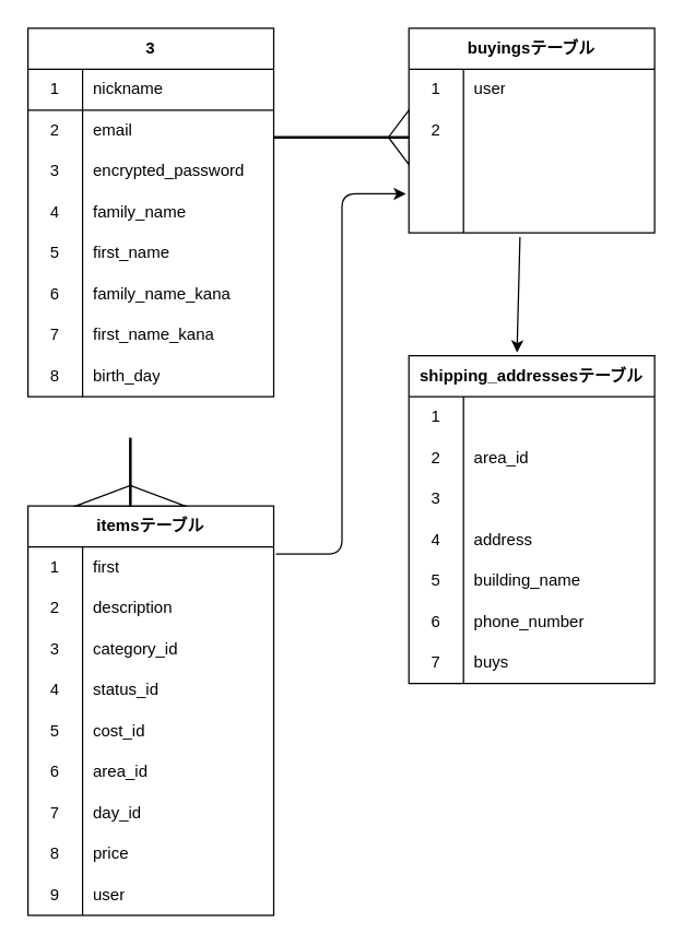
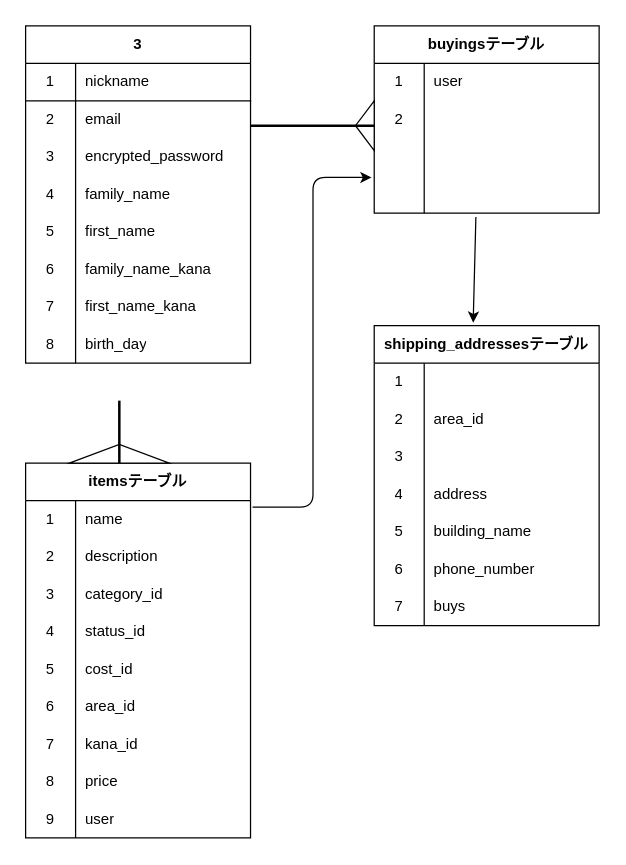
  <mxCell id="0" />
  <mxCell id="1" parent="0" />
  <mxCell id="2" value="3" style="shape=table;html=1;whiteSpace=wrap;startSize=30;container=1;collapsible=0;childLayout=tableLayout;fixedRows=1;rowLines=0;fontStyle=1;align=center;" parent="1" vertex="1"><mxGeometry x="20" y="20" width="180" height="270" as="geometry" /></mxCell>
  <mxCell id="3" value="" style="shape=partialRectangle;html=1;whiteSpace=wrap;collapsible=0;dropTarget=0;pointerEvents=0;fillColor=none;top=0;left=0;bottom=1;right=0;points=[[0,0.5],[1,0.5]];portConstraint=eastwest;" parent="2" vertex="1"><mxGeometry y="30" width="180" height="30" as="geometry" /></mxCell>
  <mxCell id="4" value="1" style="shape=partialRectangle;html=1;whiteSpace=wrap;connectable=0;fillColor=none;top=0;left=0;bottom=0;right=0;overflow=hidden;" parent="3" vertex="1"><mxGeometry width="40" height="30" as="geometry" /></mxCell>
  <mxCell id="5" value="nickname" style="shape=partialRectangle;html=1;whiteSpace=wrap;connectable=0;fillColor=none;top=0;left=0;bottom=0;right=0;align=left;spacingLeft=6;overflow=hidden;" parent="3" vertex="1"><mxGeometry x="40" width="140" height="30" as="geometry" /></mxCell>
  <mxCell id="6" value="" style="shape=partialRectangle;html=1;whiteSpace=wrap;collapsible=0;dropTarget=0;pointerEvents=0;fillColor=none;top=0;left=0;bottom=0;right=0;points=[[0,0.5],[1,0.5]];portConstraint=eastwest;" parent="2" vertex="1"><mxGeometry y="60" width="180" height="30" as="geometry" /></mxCell>
  <mxCell id="7" value="2" style="shape=partialRectangle;html=1;whiteSpace=wrap;connectable=0;fillColor=none;top=0;left=0;bottom=0;right=0;overflow=hidden;" parent="6" vertex="1"><mxGeometry width="40" height="30" as="geometry" /></mxCell>
  <mxCell id="8" value="email" style="shape=partialRectangle;html=1;whiteSpace=wrap;connectable=0;fillColor=none;top=0;left=0;bottom=0;right=0;align=left;spacingLeft=6;overflow=hidden;" parent="6" vertex="1"><mxGeometry x="40" width="140" height="30" as="geometry" /></mxCell>
  <mxCell id="9" value="" style="shape=partialRectangle;html=1;whiteSpace=wrap;collapsible=0;dropTarget=0;pointerEvents=0;fillColor=none;top=0;left=0;bottom=0;right=0;points=[[0,0.5],[1,0.5]];portConstraint=eastwest;" parent="2" vertex="1"><mxGeometry y="90" width="180" height="30" as="geometry" /></mxCell>
  <mxCell id="10" value="3" style="shape=partialRectangle;html=1;whiteSpace=wrap;connectable=0;fillColor=none;top=0;left=0;bottom=0;right=0;overflow=hidden;" parent="9" vertex="1"><mxGeometry width="40" height="30" as="geometry" /></mxCell>
  <mxCell id="11" value="encrypted_password" style="shape=partialRectangle;html=1;whiteSpace=wrap;connectable=0;fillColor=none;top=0;left=0;bottom=0;right=0;align=left;spacingLeft=6;overflow=hidden;" parent="9" vertex="1"><mxGeometry x="40" width="140" height="30" as="geometry" /></mxCell>
  <mxCell id="12" value="" style="shape=partialRectangle;html=1;whiteSpace=wrap;collapsible=0;dropTarget=0;pointerEvents=0;fillColor=none;top=0;left=0;bottom=0;right=0;points=[[0,0.5],[1,0.5]];portConstraint=eastwest;" parent="2" vertex="1"><mxGeometry y="120" width="180" height="30" as="geometry" /></mxCell>
  <mxCell id="13" value="4" style="shape=partialRectangle;html=1;whiteSpace=wrap;connectable=0;fillColor=none;top=0;left=0;bottom=0;right=0;overflow=hidden;" parent="12" vertex="1"><mxGeometry width="40" height="30" as="geometry" /></mxCell>
  <mxCell id="14" value="family_name" style="shape=partialRectangle;html=1;whiteSpace=wrap;connectable=0;fillColor=none;top=0;left=0;bottom=0;right=0;align=left;spacingLeft=6;overflow=hidden;" parent="12" vertex="1"><mxGeometry x="40" width="140" height="30" as="geometry" /></mxCell>
  <mxCell id="15" value="" style="shape=partialRectangle;html=1;whiteSpace=wrap;collapsible=0;dropTarget=0;pointerEvents=0;fillColor=none;top=0;left=0;bottom=0;right=0;points=[[0,0.5],[1,0.5]];portConstraint=eastwest;" parent="2" vertex="1"><mxGeometry y="150" width="180" height="30" as="geometry" /></mxCell>
  <mxCell id="16" value="5" style="shape=partialRectangle;html=1;whiteSpace=wrap;connectable=0;fillColor=none;top=0;left=0;bottom=0;right=0;overflow=hidden;" parent="15" vertex="1"><mxGeometry width="40" height="30" as="geometry" /></mxCell>
  <mxCell id="17" value="first_name" style="shape=partialRectangle;html=1;whiteSpace=wrap;connectable=0;fillColor=none;top=0;left=0;bottom=0;right=0;align=left;spacingLeft=6;overflow=hidden;" parent="15" vertex="1"><mxGeometry x="40" width="140" height="30" as="geometry" /></mxCell>
  <mxCell id="18" value="" style="shape=partialRectangle;html=1;whiteSpace=wrap;collapsible=0;dropTarget=0;pointerEvents=0;fillColor=none;top=0;left=0;bottom=0;right=0;points=[[0,0.5],[1,0.5]];portConstraint=eastwest;" parent="2" vertex="1"><mxGeometry y="180" width="180" height="30" as="geometry" /></mxCell>
  <mxCell id="19" value="6" style="shape=partialRectangle;html=1;whiteSpace=wrap;connectable=0;fillColor=none;top=0;left=0;bottom=0;right=0;overflow=hidden;" parent="18" vertex="1"><mxGeometry width="40" height="30" as="geometry" /></mxCell>
  <mxCell id="20" value="family_name_kana" style="shape=partialRectangle;html=1;whiteSpace=wrap;connectable=0;fillColor=none;top=0;left=0;bottom=0;right=0;align=left;spacingLeft=6;overflow=hidden;" parent="18" vertex="1"><mxGeometry x="40" width="140" height="30" as="geometry" /></mxCell>
  <mxCell id="21" value="" style="shape=partialRectangle;html=1;whiteSpace=wrap;collapsible=0;dropTarget=0;pointerEvents=0;fillColor=none;top=0;left=0;bottom=0;right=0;points=[[0,0.5],[1,0.5]];portConstraint=eastwest;" parent="2" vertex="1"><mxGeometry y="210" width="180" height="30" as="geometry" /></mxCell>
  <mxCell id="22" value="7" style="shape=partialRectangle;html=1;whiteSpace=wrap;connectable=0;fillColor=none;top=0;left=0;bottom=0;right=0;overflow=hidden;" parent="21" vertex="1"><mxGeometry width="40" height="30" as="geometry" /></mxCell>
  <mxCell id="23" value="first_name_kana" style="shape=partialRectangle;html=1;whiteSpace=wrap;connectable=0;fillColor=none;top=0;left=0;bottom=0;right=0;align=left;spacingLeft=6;overflow=hidden;" parent="21" vertex="1"><mxGeometry x="40" width="140" height="30" as="geometry" /></mxCell>
  <mxCell id="24" value="" style="shape=partialRectangle;html=1;whiteSpace=wrap;collapsible=0;dropTarget=0;pointerEvents=0;fillColor=none;top=0;left=0;bottom=0;right=0;points=[[0,0.5],[1,0.5]];portConstraint=eastwest;" parent="2" vertex="1"><mxGeometry y="240" width="180" height="30" as="geometry" /></mxCell>
  <mxCell id="25" value="8" style="shape=partialRectangle;html=1;whiteSpace=wrap;connectable=0;fillColor=none;top=0;left=0;bottom=0;right=0;overflow=hidden;" parent="24" vertex="1"><mxGeometry width="40" height="30" as="geometry" /></mxCell>
  <mxCell id="26" value="birth_day" style="shape=partialRectangle;html=1;whiteSpace=wrap;connectable=0;fillColor=none;top=0;left=0;bottom=0;right=0;align=left;spacingLeft=6;overflow=hidden;" parent="24" vertex="1"><mxGeometry x="40" width="140" height="30" as="geometry" /></mxCell>
  <mxCell id="27" value="itemsテーブル" style="shape=table;html=1;whiteSpace=wrap;startSize=30;container=1;collapsible=0;childLayout=tableLayout;fixedRows=1;rowLines=0;fontStyle=1;align=center;" parent="1" vertex="1"><mxGeometry x="20" y="370" width="180" height="300" as="geometry" /></mxCell>
  <mxCell id="28" value="" style="shape=partialRectangle;html=1;whiteSpace=wrap;collapsible=0;dropTarget=0;pointerEvents=0;fillColor=none;top=0;left=0;bottom=0;right=0;points=[[0,0.5],[1,0.5]];portConstraint=eastwest;" parent="27" vertex="1"><mxGeometry y="30" width="180" height="30" as="geometry" /></mxCell>
  <mxCell id="29" value="1" style="shape=partialRectangle;html=1;whiteSpace=wrap;connectable=0;fillColor=none;top=0;left=0;bottom=0;right=0;overflow=hidden;" parent="28" vertex="1"><mxGeometry width="40" height="30" as="geometry" /></mxCell>
- <mxCell id="30" value="first" style="shape=partialRectangle;html=1;whiteSpace=wrap;connectable=0;fillColor=none;top=0;left=0;bottom=0;right=0;align=left;spacingLeft=6;overflow=hidden;" parent="28" vertex="1"><mxGeometry x="40" width="140" height="30" as="geometry" /></mxCell>
+ <mxCell id="30" value="name" style="shape=partialRectangle;html=1;whiteSpace=wrap;connectable=0;fillColor=none;top=0;left=0;bottom=0;right=0;align=left;spacingLeft=6;overflow=hidden;" parent="28" vertex="1"><mxGeometry x="40" width="140" height="30" as="geometry" /></mxCell>
  <mxCell id="31" value="" style="shape=partialRectangle;html=1;whiteSpace=wrap;collapsible=0;dropTarget=0;pointerEvents=0;fillColor=none;top=0;left=0;bottom=0;right=0;points=[[0,0.5],[1,0.5]];portConstraint=eastwest;" parent="27" vertex="1"><mxGeometry y="60" width="180" height="30" as="geometry" /></mxCell>
  <mxCell id="32" value="2" style="shape=partialRectangle;html=1;whiteSpace=wrap;connectable=0;fillColor=none;top=0;left=0;bottom=0;right=0;overflow=hidden;" parent="31" vertex="1"><mxGeometry width="40" height="30" as="geometry" /></mxCell>
  <mxCell id="33" value="description" style="shape=partialRectangle;html=1;whiteSpace=wrap;connectable=0;fillColor=none;top=0;left=0;bottom=0;right=0;align=left;spacingLeft=6;overflow=hidden;" parent="31" vertex="1"><mxGeometry x="40" width="140" height="30" as="geometry" /></mxCell>
  <mxCell id="34" value="" style="shape=partialRectangle;html=1;whiteSpace=wrap;collapsible=0;dropTarget=0;pointerEvents=0;fillColor=none;top=0;left=0;bottom=0;right=0;points=[[0,0.5],[1,0.5]];portConstraint=eastwest;" parent="27" vertex="1"><mxGeometry y="90" width="180" height="30" as="geometry" /></mxCell>
  <mxCell id="35" value="3" style="shape=partialRectangle;html=1;whiteSpace=wrap;connectable=0;fillColor=none;top=0;left=0;bottom=0;right=0;overflow=hidden;" parent="34" vertex="1"><mxGeometry width="40" height="30" as="geometry" /></mxCell>
  <mxCell id="36" value="category_id" style="shape=partialRectangle;html=1;whiteSpace=wrap;connectable=0;fillColor=none;top=0;left=0;bottom=0;right=0;align=left;spacingLeft=6;overflow=hidden;" parent="34" vertex="1"><mxGeometry x="40" width="140" height="30" as="geometry" /></mxCell>
  <mxCell id="37" value="" style="shape=partialRectangle;html=1;whiteSpace=wrap;collapsible=0;dropTarget=0;pointerEvents=0;fillColor=none;top=0;left=0;bottom=0;right=0;points=[[0,0.5],[1,0.5]];portConstraint=eastwest;" parent="27" vertex="1"><mxGeometry y="120" width="180" height="30" as="geometry" /></mxCell>
  <mxCell id="38" value="4" style="shape=partialRectangle;html=1;whiteSpace=wrap;connectable=0;fillColor=none;top=0;left=0;bottom=0;right=0;overflow=hidden;" parent="37" vertex="1"><mxGeometry width="40" height="30" as="geometry" /></mxCell>
  <mxCell id="39" value="status_id" style="shape=partialRectangle;html=1;whiteSpace=wrap;connectable=0;fillColor=none;top=0;left=0;bottom=0;right=0;align=left;spacingLeft=6;overflow=hidden;" parent="37" vertex="1"><mxGeometry x="40" width="140" height="30" as="geometry" /></mxCell>
  <mxCell id="40" value="" style="shape=partialRectangle;html=1;whiteSpace=wrap;collapsible=0;dropTarget=0;pointerEvents=0;fillColor=none;top=0;left=0;bottom=0;right=0;points=[[0,0.5],[1,0.5]];portConstraint=eastwest;" parent="27" vertex="1"><mxGeometry y="150" width="180" height="30" as="geometry" /></mxCell>
  <mxCell id="41" value="5" style="shape=partialRectangle;html=1;whiteSpace=wrap;connectable=0;fillColor=none;top=0;left=0;bottom=0;right=0;overflow=hidden;" parent="40" vertex="1"><mxGeometry width="40" height="30" as="geometry" /></mxCell>
  <mxCell id="42" value="cost_id" style="shape=partialRectangle;html=1;whiteSpace=wrap;connectable=0;fillColor=none;top=0;left=0;bottom=0;right=0;align=left;spacingLeft=6;overflow=hidden;" parent="40" vertex="1"><mxGeometry x="40" width="140" height="30" as="geometry" /></mxCell>
  <mxCell id="43" value="" style="shape=partialRectangle;html=1;whiteSpace=wrap;collapsible=0;dropTarget=0;pointerEvents=0;fillColor=none;top=0;left=0;bottom=0;right=0;points=[[0,0.5],[1,0.5]];portConstraint=eastwest;" parent="27" vertex="1"><mxGeometry y="180" width="180" height="30" as="geometry" /></mxCell>
  <mxCell id="44" value="6" style="shape=partialRectangle;html=1;whiteSpace=wrap;connectable=0;fillColor=none;top=0;left=0;bottom=0;right=0;overflow=hidden;" parent="43" vertex="1"><mxGeometry width="40" height="30" as="geometry" /></mxCell>
  <mxCell id="45" value="area_id" style="shape=partialRectangle;html=1;whiteSpace=wrap;connectable=0;fillColor=none;top=0;left=0;bottom=0;right=0;align=left;spacingLeft=6;overflow=hidden;" parent="43" vertex="1"><mxGeometry x="40" width="140" height="30" as="geometry" /></mxCell>
  <mxCell id="46" value="" style="shape=partialRectangle;html=1;whiteSpace=wrap;collapsible=0;dropTarget=0;pointerEvents=0;fillColor=none;top=0;left=0;bottom=0;right=0;points=[[0,0.5],[1,0.5]];portConstraint=eastwest;" parent="27" vertex="1"><mxGeometry y="210" width="180" height="30" as="geometry" /></mxCell>
  <mxCell id="47" value="7" style="shape=partialRectangle;html=1;whiteSpace=wrap;connectable=0;fillColor=none;top=0;left=0;bottom=0;right=0;overflow=hidden;" parent="46" vertex="1"><mxGeometry width="40" height="30" as="geometry" /></mxCell>
- <mxCell id="48" value="day_id" style="shape=partialRectangle;html=1;whiteSpace=wrap;connectable=0;fillColor=none;top=0;left=0;bottom=0;right=0;align=left;spacingLeft=6;overflow=hidden;" parent="46" vertex="1"><mxGeometry x="40" width="140" height="30" as="geometry" /></mxCell>
+ <mxCell id="48" value="kana_id" style="shape=partialRectangle;html=1;whiteSpace=wrap;connectable=0;fillColor=none;top=0;left=0;bottom=0;right=0;align=left;spacingLeft=6;overflow=hidden;" parent="46" vertex="1"><mxGeometry x="40" width="140" height="30" as="geometry" /></mxCell>
  <mxCell id="49" value="" style="shape=partialRectangle;html=1;whiteSpace=wrap;collapsible=0;dropTarget=0;pointerEvents=0;fillColor=none;top=0;left=0;bottom=0;right=0;points=[[0,0.5],[1,0.5]];portConstraint=eastwest;" parent="27" vertex="1"><mxGeometry y="240" width="180" height="30" as="geometry" /></mxCell>
  <mxCell id="50" value="8" style="shape=partialRectangle;html=1;whiteSpace=wrap;connectable=0;fillColor=none;top=0;left=0;bottom=0;right=0;overflow=hidden;" parent="49" vertex="1"><mxGeometry width="40" height="30" as="geometry" /></mxCell>
  <mxCell id="51" value="price" style="shape=partialRectangle;html=1;whiteSpace=wrap;connectable=0;fillColor=none;top=0;left=0;bottom=0;right=0;align=left;spacingLeft=6;overflow=hidden;" parent="49" vertex="1"><mxGeometry x="40" width="140" height="30" as="geometry" /></mxCell>
  <mxCell id="52" value="" style="shape=partialRectangle;html=1;whiteSpace=wrap;collapsible=0;dropTarget=0;pointerEvents=0;fillColor=none;top=0;left=0;bottom=0;right=0;points=[[0,0.5],[1,0.5]];portConstraint=eastwest;" parent="27" vertex="1"><mxGeometry y="270" width="180" height="30" as="geometry" /></mxCell>
  <mxCell id="53" value="9" style="shape=partialRectangle;html=1;whiteSpace=wrap;connectable=0;fillColor=none;top=0;left=0;bottom=0;right=0;overflow=hidden;" parent="52" vertex="1"><mxGeometry width="40" height="30" as="geometry" /></mxCell>
  <mxCell id="54" value="user" style="shape=partialRectangle;html=1;whiteSpace=wrap;connectable=0;fillColor=none;top=0;left=0;bottom=0;right=0;align=left;spacingLeft=6;overflow=hidden;" parent="52" vertex="1"><mxGeometry x="40" width="140" height="30" as="geometry" /></mxCell>
  <mxCell id="55" value="shipping_addressesテーブル" style="shape=table;html=1;whiteSpace=wrap;startSize=30;container=1;collapsible=0;childLayout=tableLayout;fixedRows=1;rowLines=0;fontStyle=1;align=center;" parent="1" vertex="1"><mxGeometry x="299" y="260" width="180" height="240" as="geometry" /></mxCell>
  <mxCell id="56" value="" style="shape=partialRectangle;html=1;whiteSpace=wrap;collapsible=0;dropTarget=0;pointerEvents=0;fillColor=none;top=0;left=0;bottom=0;right=0;points=[[0,0.5],[1,0.5]];portConstraint=eastwest;" parent="55" vertex="1"><mxGeometry y="30" width="180" height="30" as="geometry" /></mxCell>
  <mxCell id="57" value="1" style="shape=partialRectangle;html=1;whiteSpace=wrap;connectable=0;fillColor=none;top=0;left=0;bottom=0;right=0;overflow=hidden;" parent="56" vertex="1"><mxGeometry width="40" height="30" as="geometry" /></mxCell>
  <mxCell id="58" value="" style="shape=partialRectangle;html=1;whiteSpace=wrap;collapsible=0;dropTarget=0;pointerEvents=0;fillColor=none;top=0;left=0;bottom=0;right=0;points=[[0,0.5],[1,0.5]];portConstraint=eastwest;" parent="55" vertex="1"><mxGeometry y="60" width="180" height="30" as="geometry" /></mxCell>
  <mxCell id="59" value="2" style="shape=partialRectangle;html=1;whiteSpace=wrap;connectable=0;fillColor=none;top=0;left=0;bottom=0;right=0;overflow=hidden;" parent="58" vertex="1"><mxGeometry width="40" height="30" as="geometry" /></mxCell>
  <mxCell id="60" value="area_id" style="shape=partialRectangle;html=1;whiteSpace=wrap;connectable=0;fillColor=none;top=0;left=0;bottom=0;right=0;align=left;spacingLeft=6;overflow=hidden;" parent="58" vertex="1"><mxGeometry x="40" width="140" height="30" as="geometry" /></mxCell>
  <mxCell id="61" value="" style="shape=partialRectangle;html=1;whiteSpace=wrap;collapsible=0;dropTarget=0;pointerEvents=0;fillColor=none;top=0;left=0;bottom=0;right=0;points=[[0,0.5],[1,0.5]];portConstraint=eastwest;" parent="55" vertex="1"><mxGeometry y="90" width="180" height="30" as="geometry" /></mxCell>
  <mxCell id="62" value="3" style="shape=partialRectangle;html=1;whiteSpace=wrap;connectable=0;fillColor=none;top=0;left=0;bottom=0;right=0;overflow=hidden;" parent="61" vertex="1"><mxGeometry width="40" height="30" as="geometry" /></mxCell>
  <mxCell id="63" value="" style="shape=partialRectangle;html=1;whiteSpace=wrap;collapsible=0;dropTarget=0;pointerEvents=0;fillColor=none;top=0;left=0;bottom=0;right=0;points=[[0,0.5],[1,0.5]];portConstraint=eastwest;" parent="55" vertex="1"><mxGeometry y="120" width="180" height="30" as="geometry" /></mxCell>
  <mxCell id="64" value="4" style="shape=partialRectangle;html=1;whiteSpace=wrap;connectable=0;fillColor=none;top=0;left=0;bottom=0;right=0;overflow=hidden;" parent="63" vertex="1"><mxGeometry width="40" height="30" as="geometry" /></mxCell>
  <mxCell id="65" value="address" style="shape=partialRectangle;html=1;whiteSpace=wrap;connectable=0;fillColor=none;top=0;left=0;bottom=0;right=0;align=left;spacingLeft=6;overflow=hidden;" parent="63" vertex="1"><mxGeometry x="40" width="140" height="30" as="geometry" /></mxCell>
  <mxCell id="66" value="" style="shape=partialRectangle;html=1;whiteSpace=wrap;collapsible=0;dropTarget=0;pointerEvents=0;fillColor=none;top=0;left=0;bottom=0;right=0;points=[[0,0.5],[1,0.5]];portConstraint=eastwest;" parent="55" vertex="1"><mxGeometry y="150" width="180" height="30" as="geometry" /></mxCell>
  <mxCell id="67" value="5" style="shape=partialRectangle;html=1;whiteSpace=wrap;connectable=0;fillColor=none;top=0;left=0;bottom=0;right=0;overflow=hidden;" parent="66" vertex="1"><mxGeometry width="40" height="30" as="geometry" /></mxCell>
  <mxCell id="68" value="building_name" style="shape=partialRectangle;html=1;whiteSpace=wrap;connectable=0;fillColor=none;top=0;left=0;bottom=0;right=0;align=left;spacingLeft=6;overflow=hidden;" parent="66" vertex="1"><mxGeometry x="40" width="140" height="30" as="geometry" /></mxCell>
  <mxCell id="69" value="" style="shape=partialRectangle;html=1;whiteSpace=wrap;collapsible=0;dropTarget=0;pointerEvents=0;fillColor=none;top=0;left=0;bottom=0;right=0;points=[[0,0.5],[1,0.5]];portConstraint=eastwest;" parent="55" vertex="1"><mxGeometry y="180" width="180" height="30" as="geometry" /></mxCell>
  <mxCell id="70" value="6" style="shape=partialRectangle;html=1;whiteSpace=wrap;connectable=0;fillColor=none;top=0;left=0;bottom=0;right=0;overflow=hidden;" parent="69" vertex="1"><mxGeometry width="40" height="30" as="geometry" /></mxCell>
  <mxCell id="71" value="phone_number" style="shape=partialRectangle;html=1;whiteSpace=wrap;connectable=0;fillColor=none;top=0;left=0;bottom=0;right=0;align=left;spacingLeft=6;overflow=hidden;" parent="69" vertex="1"><mxGeometry x="40" width="140" height="30" as="geometry" /></mxCell>
  <mxCell id="72" value="" style="shape=partialRectangle;html=1;whiteSpace=wrap;collapsible=0;dropTarget=0;pointerEvents=0;fillColor=none;top=0;left=0;bottom=0;right=0;points=[[0,0.5],[1,0.5]];portConstraint=eastwest;" parent="55" vertex="1"><mxGeometry y="210" width="180" height="30" as="geometry" /></mxCell>
  <mxCell id="73" value="7" style="shape=partialRectangle;html=1;whiteSpace=wrap;connectable=0;fillColor=none;top=0;left=0;bottom=0;right=0;overflow=hidden;" parent="72" vertex="1"><mxGeometry width="40" height="30" as="geometry" /></mxCell>
  <mxCell id="74" value="buys" style="shape=partialRectangle;html=1;whiteSpace=wrap;connectable=0;fillColor=none;top=0;left=0;bottom=0;right=0;align=left;spacingLeft=6;overflow=hidden;" parent="72" vertex="1"><mxGeometry x="40" width="140" height="30" as="geometry" /></mxCell>
  <mxCell id="75" value="buyingsテーブル" style="shape=table;html=1;whiteSpace=wrap;startSize=30;container=1;collapsible=0;childLayout=tableLayout;fixedRows=1;rowLines=0;fontStyle=1;align=center;" parent="1" vertex="1"><mxGeometry x="299" y="20" width="180" height="150" as="geometry" /></mxCell>
  <mxCell id="76" value="" style="shape=partialRectangle;html=1;whiteSpace=wrap;collapsible=0;dropTarget=0;pointerEvents=0;fillColor=none;top=0;left=0;bottom=0;right=0;points=[[0,0.5],[1,0.5]];portConstraint=eastwest;" parent="75" vertex="1"><mxGeometry y="30" width="180" height="30" as="geometry" /></mxCell>
  <mxCell id="77" value="1" style="shape=partialRectangle;html=1;whiteSpace=wrap;connectable=0;fillColor=none;top=0;left=0;bottom=0;right=0;overflow=hidden;" parent="76" vertex="1"><mxGeometry width="40" height="30" as="geometry" /></mxCell>
  <mxCell id="78" value="user" style="shape=partialRectangle;html=1;whiteSpace=wrap;connectable=0;fillColor=none;top=0;left=0;bottom=0;right=0;align=left;spacingLeft=6;overflow=hidden;" parent="76" vertex="1"><mxGeometry x="40" width="140" height="30" as="geometry" /></mxCell>
  <mxCell id="79" value="" style="shape=partialRectangle;html=1;whiteSpace=wrap;collapsible=0;dropTarget=0;pointerEvents=0;fillColor=none;top=0;left=0;bottom=0;right=0;points=[[0,0.5],[1,0.5]];portConstraint=eastwest;" parent="75" vertex="1"><mxGeometry y="60" width="180" height="30" as="geometry" /></mxCell>
  <mxCell id="80" value="2" style="shape=partialRectangle;html=1;whiteSpace=wrap;connectable=0;fillColor=none;top=0;left=0;bottom=0;right=0;overflow=hidden;" parent="79" vertex="1"><mxGeometry width="40" height="30" as="geometry" /></mxCell>
  <mxCell id="81" value="" style="shape=partialRectangle;html=1;whiteSpace=wrap;collapsible=0;dropTarget=0;pointerEvents=0;fillColor=none;top=0;left=0;bottom=0;right=0;points=[[0,0.5],[1,0.5]];portConstraint=eastwest;" parent="75" vertex="1"><mxGeometry y="90" width="180" height="30" as="geometry" /></mxCell>
  <mxCell id="82" value="" style="shape=partialRectangle;html=1;whiteSpace=wrap;connectable=0;fillColor=none;top=0;left=0;bottom=0;right=0;overflow=hidden;" parent="81" vertex="1"><mxGeometry width="40" height="30" as="geometry" /></mxCell>
  <mxCell id="83" value="" style="shape=partialRectangle;html=1;whiteSpace=wrap;connectable=0;fillColor=none;top=0;left=0;bottom=0;right=0;align=left;spacingLeft=6;overflow=hidden;" parent="81" vertex="1"><mxGeometry x="40" width="140" height="30" as="geometry" /></mxCell>
  <mxCell id="84" value="" style="shape=partialRectangle;html=1;whiteSpace=wrap;collapsible=0;dropTarget=0;pointerEvents=0;fillColor=none;top=0;left=0;bottom=0;right=0;points=[[0,0.5],[1,0.5]];portConstraint=eastwest;" parent="75" vertex="1"><mxGeometry y="120" width="180" height="30" as="geometry" /></mxCell>
  <mxCell id="85" value="" style="shape=partialRectangle;html=1;whiteSpace=wrap;connectable=0;fillColor=none;top=0;left=0;bottom=0;right=0;overflow=hidden;" parent="84" vertex="1"><mxGeometry width="40" height="30" as="geometry" /></mxCell>
  <mxCell id="86" value="" style="shape=partialRectangle;html=1;whiteSpace=wrap;connectable=0;fillColor=none;top=0;left=0;bottom=0;right=0;align=left;spacingLeft=6;overflow=hidden;" parent="84" vertex="1"><mxGeometry x="40" width="140" height="30" as="geometry" /></mxCell>
  <mxCell id="87" value="" style="triangle;whiteSpace=wrap;html=1;rotation=-90;" parent="1" vertex="1"><mxGeometry x="87.5" y="322.5" width="15" height="80" as="geometry" /></mxCell>
  <mxCell id="88" value="" style="line;strokeWidth=2;direction=south;html=1;" parent="1" vertex="1"><mxGeometry x="90" y="320" width="10" height="50" as="geometry" /></mxCell>
  <mxCell id="89" value="" style="triangle;whiteSpace=wrap;html=1;rotation=-180;" parent="1" vertex="1"><mxGeometry x="284" y="80" width="15" height="40" as="geometry" /></mxCell>
  <mxCell id="90" value="" style="line;strokeWidth=2;html=1;" parent="1" vertex="1"><mxGeometry x="200" y="95" width="99" height="10" as="geometry" /></mxCell>
  <mxCell id="91" value="" style="edgeStyle=elbowEdgeStyle;elbow=horizontal;endArrow=classic;html=1;exitX=1.009;exitY=0.171;exitDx=0;exitDy=0;exitPerimeter=0;entryX=-0.012;entryY=0.045;entryDx=0;entryDy=0;entryPerimeter=0;" parent="1" source="28" target="84" edge="1"><mxGeometry width="50" height="50" relative="1" as="geometry"><mxPoint x="260" y="260" as="sourcePoint" /><mxPoint x="310" y="210" as="targetPoint" /><Array as="points"><mxPoint x="250" y="290" /></Array></mxGeometry></mxCell>
  <mxCell id="92" value="" style="endArrow=classic;html=1;exitX=0.452;exitY=1.102;exitDx=0;exitDy=0;exitPerimeter=0;entryX=0.44;entryY=-0.01;entryDx=0;entryDy=0;entryPerimeter=0;" parent="1" source="84" target="55" edge="1"><mxGeometry width="50" height="50" relative="1" as="geometry"><mxPoint x="260" y="260" as="sourcePoint" /><mxPoint x="370" y="250" as="targetPoint" /></mxGeometry></mxCell>
